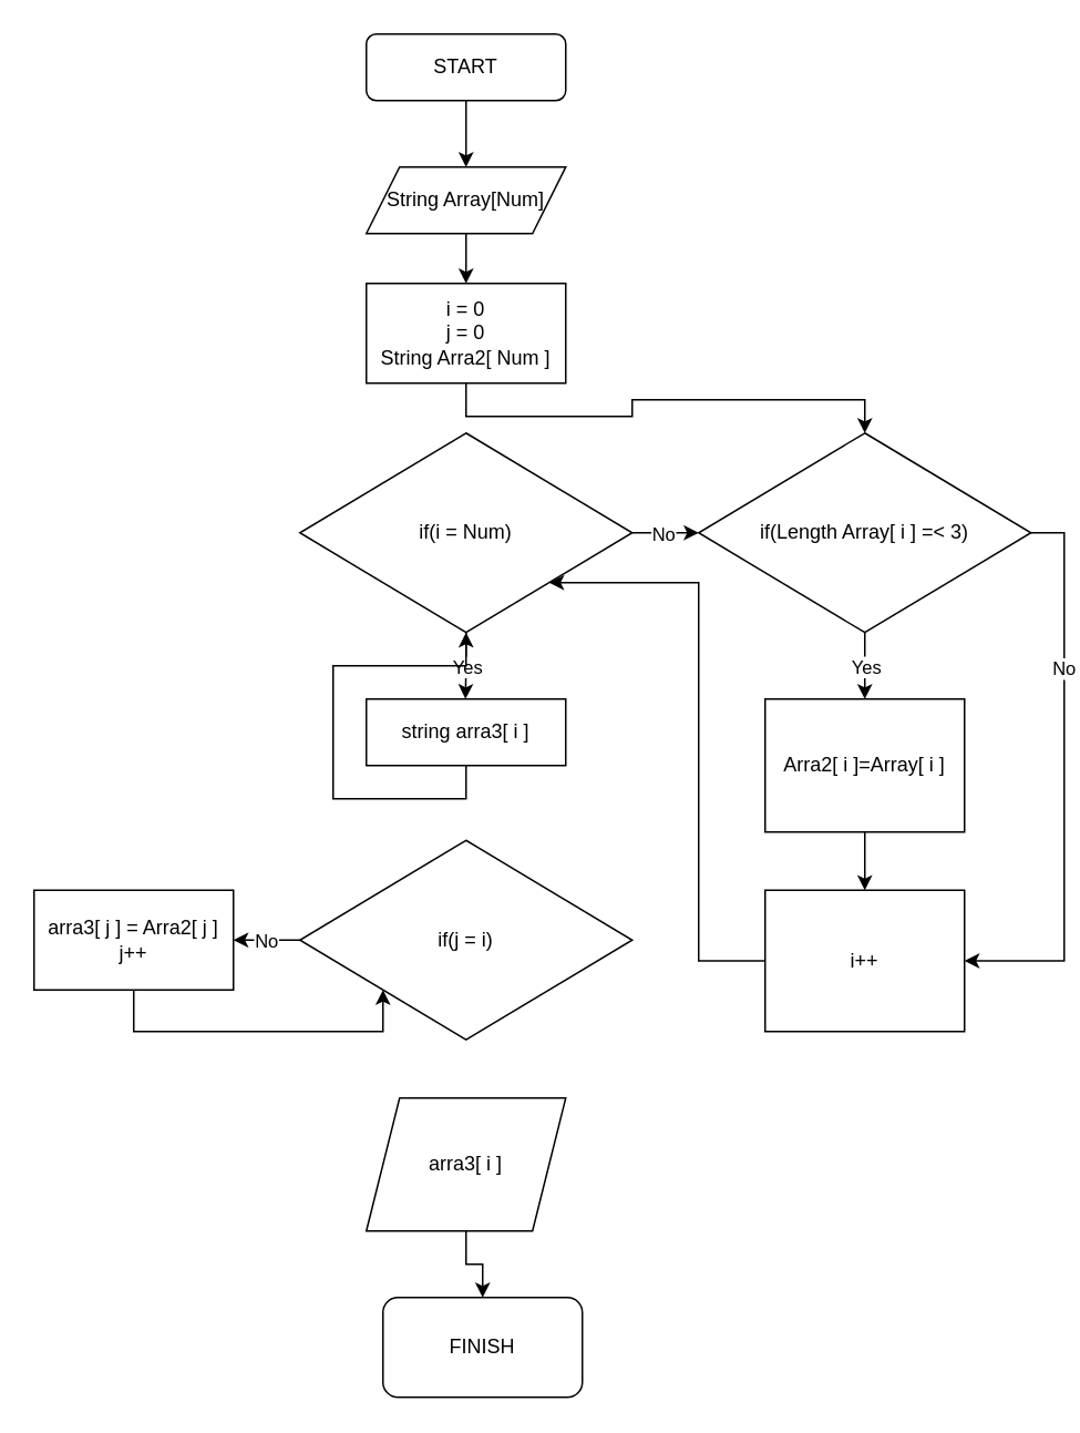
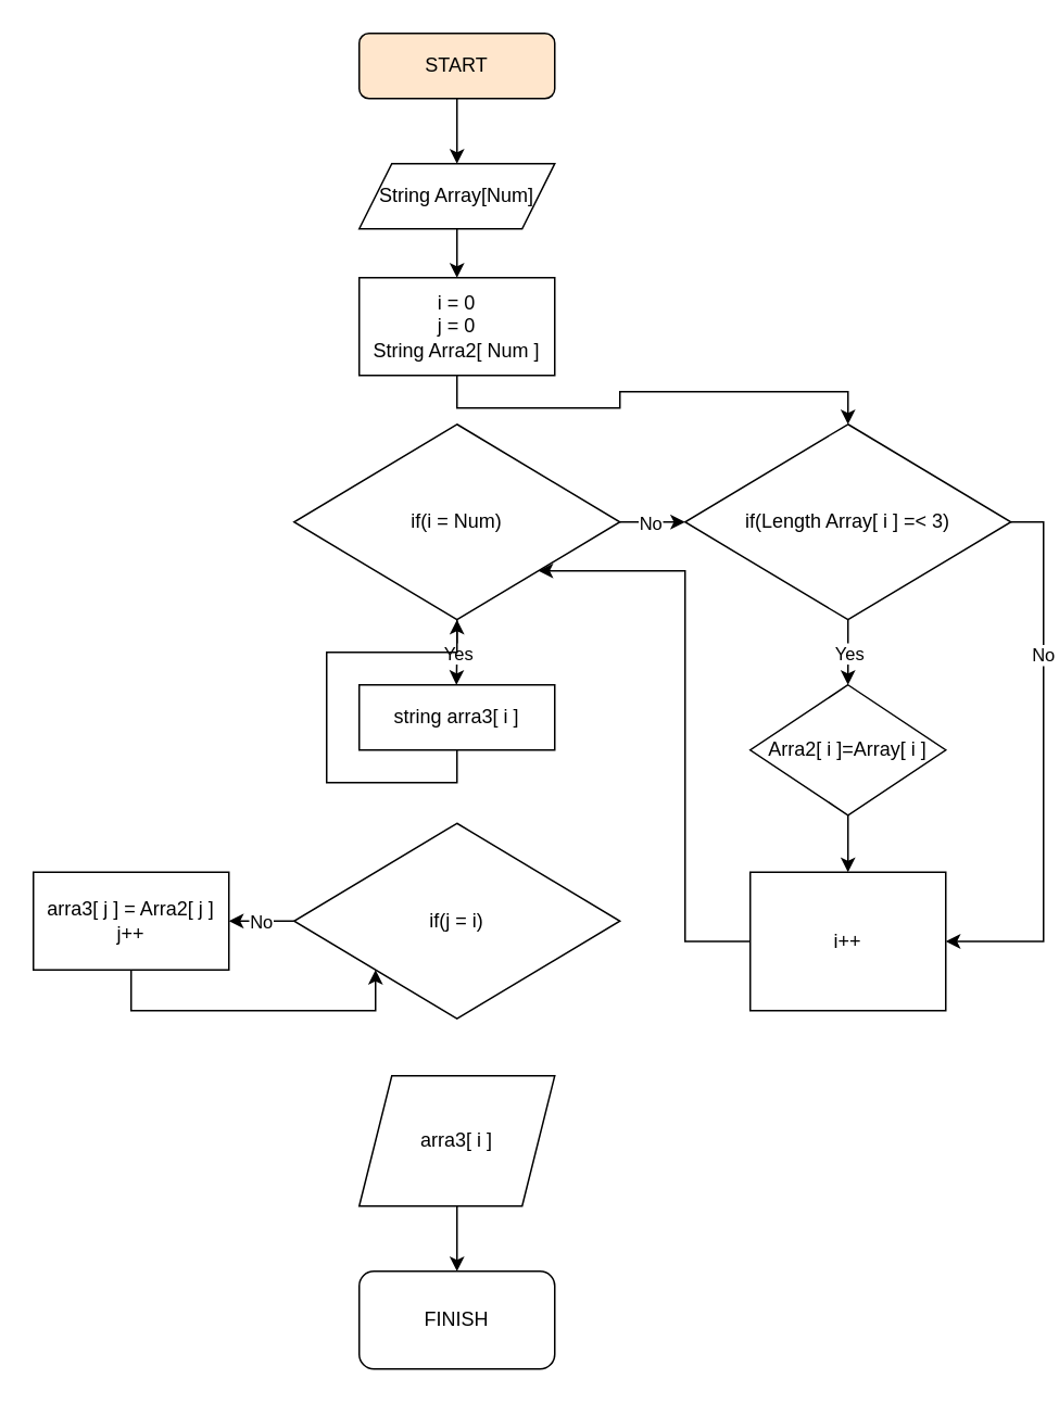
  <mxCell id="0" />
  <mxCell id="1" parent="0" />
  <mxCell id="2" style="edgeStyle=orthogonalEdgeStyle;rounded=0;orthogonalLoop=1;jettySize=auto;html=1;exitX=0.5;exitY=1;exitDx=0;exitDy=0;entryX=0.5;entryY=0;entryDx=0;entryDy=0;" edge="1" parent="1" source="3" target="5"><mxGeometry relative="1" as="geometry" /></mxCell>
- <mxCell id="3" value="START" style="rounded=1;whiteSpace=wrap;html=1;" vertex="1" parent="1"><mxGeometry x="220" y="20" width="120" height="40" as="geometry" /></mxCell>
+ <mxCell id="3" value="START" style="rounded=1;whiteSpace=wrap;html=1;fillColor=#ffe6cc;" vertex="1" parent="1"><mxGeometry x="220" y="20" width="120" height="40" as="geometry" /></mxCell>
  <mxCell id="4" style="edgeStyle=orthogonalEdgeStyle;rounded=0;orthogonalLoop=1;jettySize=auto;html=1;exitX=0.5;exitY=1;exitDx=0;exitDy=0;entryX=0.5;entryY=0;entryDx=0;entryDy=0;" edge="1" parent="1" source="5" target="7"><mxGeometry relative="1" as="geometry" /></mxCell>
  <mxCell id="5" value="String Array[Num]" style="shape=parallelogram;perimeter=parallelogramPerimeter;whiteSpace=wrap;html=1;fixedSize=1;" vertex="1" parent="1"><mxGeometry x="220" y="100" width="120" height="40" as="geometry" /></mxCell>
  <mxCell id="6" style="edgeStyle=orthogonalEdgeStyle;rounded=0;orthogonalLoop=1;jettySize=auto;html=1;exitX=0.5;exitY=1;exitDx=0;exitDy=0;" edge="1" parent="1" source="7" target="17"><mxGeometry relative="1" as="geometry" /></mxCell>
  <mxCell id="7" value="i = 0&lt;br&gt;j = 0&lt;br&gt;String Arra2[ Num ]" style="rounded=0;whiteSpace=wrap;html=1;" vertex="1" parent="1"><mxGeometry x="220" y="170" width="120" height="60" as="geometry" /></mxCell>
  <mxCell id="8" style="edgeStyle=orthogonalEdgeStyle;rounded=0;orthogonalLoop=1;jettySize=auto;html=1;exitX=0.5;exitY=1;exitDx=0;exitDy=0;" edge="1" parent="1" source="12"><mxGeometry relative="1" as="geometry"><mxPoint x="279.667" y="420" as="targetPoint" /><Array as="points"><mxPoint x="280" y="400" /><mxPoint x="280" y="400" /></Array></mxGeometry></mxCell>
  <mxCell id="9" value="Yes" style="edgeLabel;html=1;align=center;verticalAlign=middle;resizable=0;points=[];" vertex="1" connectable="0" parent="8"><mxGeometry x="-0.719" relative="1" as="geometry"><mxPoint y="14" as="offset" /></mxGeometry></mxCell>
  <mxCell id="10" style="edgeStyle=orthogonalEdgeStyle;rounded=0;orthogonalLoop=1;jettySize=auto;html=1;exitX=1;exitY=0.5;exitDx=0;exitDy=0;entryX=0;entryY=0.5;entryDx=0;entryDy=0;" edge="1" parent="1" source="12" target="17"><mxGeometry relative="1" as="geometry" /></mxCell>
  <mxCell id="11" value="No" style="edgeLabel;html=1;align=center;verticalAlign=middle;resizable=0;points=[];" vertex="1" connectable="0" parent="10"><mxGeometry x="-0.28" y="3" relative="1" as="geometry"><mxPoint x="4" y="3" as="offset" /></mxGeometry></mxCell>
  <mxCell id="12" value="if(i = Num)" style="rhombus;whiteSpace=wrap;html=1;direction=east;" vertex="1" parent="1"><mxGeometry x="180" y="260" width="200" height="120" as="geometry" /></mxCell>
  <mxCell id="13" style="edgeStyle=orthogonalEdgeStyle;rounded=0;orthogonalLoop=1;jettySize=auto;html=1;exitX=0.5;exitY=1;exitDx=0;exitDy=0;entryX=0.5;entryY=0;entryDx=0;entryDy=0;" edge="1" parent="1" source="17" target="19"><mxGeometry relative="1" as="geometry"><mxPoint x="520.333" y="420" as="targetPoint" /></mxGeometry></mxCell>
  <mxCell id="14" value="Yes" style="edgeLabel;html=1;align=center;verticalAlign=middle;resizable=0;points=[];" vertex="1" connectable="0" parent="13"><mxGeometry x="-0.669" y="-1" relative="1" as="geometry"><mxPoint x="1" y="13" as="offset" /></mxGeometry></mxCell>
  <mxCell id="15" style="edgeStyle=orthogonalEdgeStyle;rounded=0;orthogonalLoop=1;jettySize=auto;html=1;exitX=1;exitY=0.5;exitDx=0;exitDy=0;entryX=1;entryY=0.5;entryDx=0;entryDy=0;" edge="1" parent="1" source="17" target="21"><mxGeometry relative="1" as="geometry" /></mxCell>
  <mxCell id="16" value="No" style="edgeLabel;html=1;align=center;verticalAlign=middle;resizable=0;points=[];" vertex="1" connectable="0" parent="15"><mxGeometry x="-0.4" y="-1" relative="1" as="geometry"><mxPoint as="offset" /></mxGeometry></mxCell>
  <mxCell id="17" value="if(Length Array[ i ] =&amp;lt; 3)" style="rhombus;whiteSpace=wrap;html=1;" vertex="1" parent="1"><mxGeometry x="420" y="260" width="200" height="120" as="geometry" /></mxCell>
  <mxCell id="18" style="edgeStyle=orthogonalEdgeStyle;rounded=0;orthogonalLoop=1;jettySize=auto;html=1;exitX=0.5;exitY=1;exitDx=0;exitDy=0;entryX=0.5;entryY=0;entryDx=0;entryDy=0;" edge="1" parent="1" source="19" target="21"><mxGeometry relative="1" as="geometry" /></mxCell>
- <mxCell id="19" value="Arra2[ i ]=Array[ i ]" style="rounded=0;whiteSpace=wrap;html=1;" vertex="1" parent="1"><mxGeometry x="460" y="420" width="120" height="80" as="geometry" /></mxCell>
+ <mxCell id="19" value="Arra2[ i ]=Array[ i ]" style="rhombus;whiteSpace=wrap;html=1;" vertex="1" parent="1"><mxGeometry x="460" y="420" width="120" height="80" as="geometry" /></mxCell>
  <mxCell id="20" style="edgeStyle=orthogonalEdgeStyle;rounded=0;orthogonalLoop=1;jettySize=auto;html=1;exitX=0;exitY=0.5;exitDx=0;exitDy=0;entryX=1;entryY=1;entryDx=0;entryDy=0;" edge="1" parent="1" source="21" target="12"><mxGeometry relative="1" as="geometry"><Array as="points"><mxPoint x="420" y="578" /><mxPoint x="420" y="350" /></Array></mxGeometry></mxCell>
  <mxCell id="21" value="i++" style="rounded=0;whiteSpace=wrap;html=1;" vertex="1" parent="1"><mxGeometry x="460" y="535" width="120" height="85" as="geometry" /></mxCell>
  <mxCell id="22" style="edgeStyle=orthogonalEdgeStyle;rounded=0;orthogonalLoop=1;jettySize=auto;html=1;exitX=0;exitY=0.5;exitDx=0;exitDy=0;entryX=1;entryY=0.5;entryDx=0;entryDy=0;" edge="1" parent="1" source="24" target="28"><mxGeometry relative="1" as="geometry" /></mxCell>
  <mxCell id="23" value="No" style="edgeLabel;html=1;align=center;verticalAlign=middle;resizable=0;points=[];" vertex="1" connectable="0" parent="22"><mxGeometry x="-0.513" y="-1" relative="1" as="geometry"><mxPoint x="-11" y="1" as="offset" /></mxGeometry></mxCell>
  <mxCell id="24" value="if(j = i)" style="rhombus;whiteSpace=wrap;html=1;" vertex="1" parent="1"><mxGeometry x="180" y="505" width="200" height="120" as="geometry" /></mxCell>
  <mxCell id="25" style="edgeStyle=orthogonalEdgeStyle;rounded=0;orthogonalLoop=1;jettySize=auto;html=1;exitX=0.5;exitY=1;exitDx=0;exitDy=0;" edge="1" parent="1" source="26" target="12"><mxGeometry relative="1" as="geometry" /></mxCell>
  <mxCell id="26" value="string arra3[ i ]" style="rounded=0;whiteSpace=wrap;html=1;" vertex="1" parent="1"><mxGeometry x="220" y="420" width="120" height="40" as="geometry" /></mxCell>
  <mxCell id="27" style="edgeStyle=orthogonalEdgeStyle;rounded=0;orthogonalLoop=1;jettySize=auto;html=1;exitX=0.5;exitY=1;exitDx=0;exitDy=0;entryX=0;entryY=1;entryDx=0;entryDy=0;" edge="1" parent="1" source="28" target="24"><mxGeometry relative="1" as="geometry"><Array as="points"><mxPoint x="80" y="620" /><mxPoint x="230" y="620" /></Array></mxGeometry></mxCell>
  <mxCell id="28" value="arra3[ j ] = Arra2[ j ]&lt;br&gt;j++" style="rounded=0;whiteSpace=wrap;html=1;" vertex="1" parent="1"><mxGeometry x="20" y="535" width="120" height="60" as="geometry" /></mxCell>
  <mxCell id="29" style="edgeStyle=orthogonalEdgeStyle;rounded=0;orthogonalLoop=1;jettySize=auto;html=1;exitX=0.5;exitY=1;exitDx=0;exitDy=0;entryX=0.5;entryY=0;entryDx=0;entryDy=0;" edge="1" parent="1" source="30" target="31"><mxGeometry relative="1" as="geometry" /></mxCell>
  <mxCell id="30" value="arra3[ i ]" style="shape=parallelogram;perimeter=parallelogramPerimeter;whiteSpace=wrap;html=1;fixedSize=1;" vertex="1" parent="1"><mxGeometry x="220" y="660" width="120" height="80" as="geometry" /></mxCell>
- <mxCell id="31" value="FINISH" style="rounded=1;whiteSpace=wrap;html=1;" vertex="1" parent="1"><mxGeometry x="230" y="780" width="120" height="60" as="geometry" /></mxCell>
+ <mxCell id="31" value="FINISH" style="rounded=1;whiteSpace=wrap;html=1;" vertex="1" parent="1"><mxGeometry x="220" y="780" width="120" height="60" as="geometry" /></mxCell>
